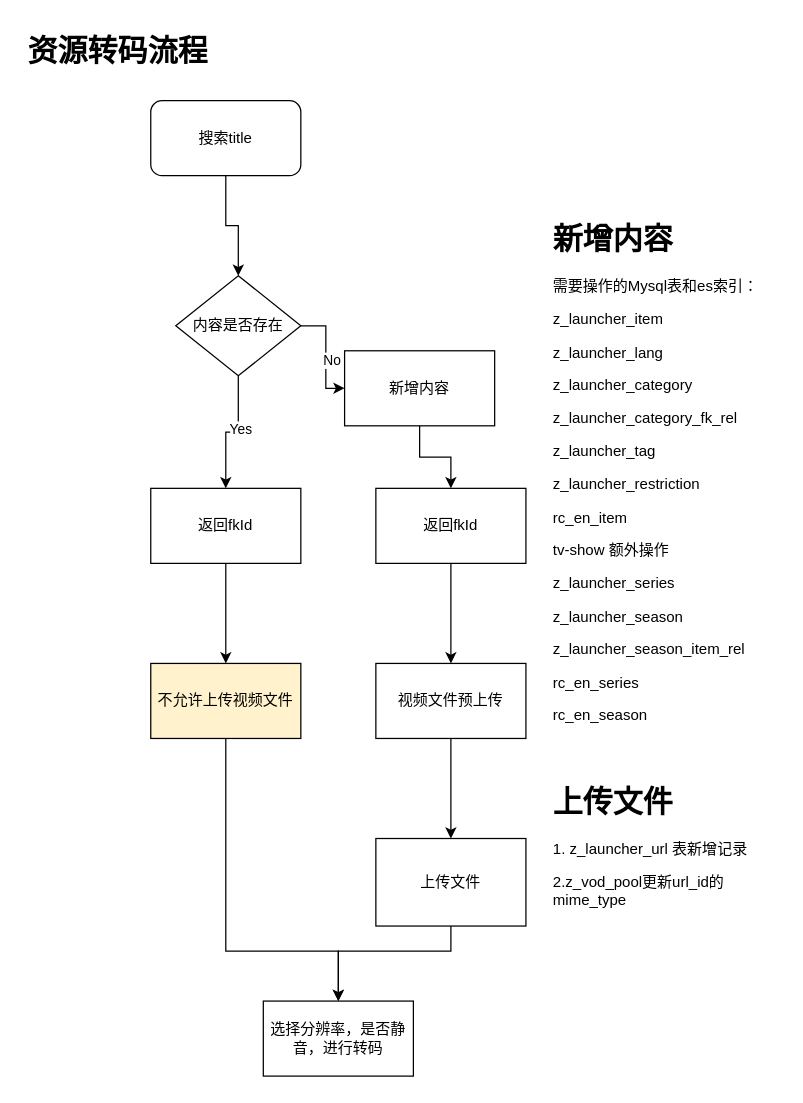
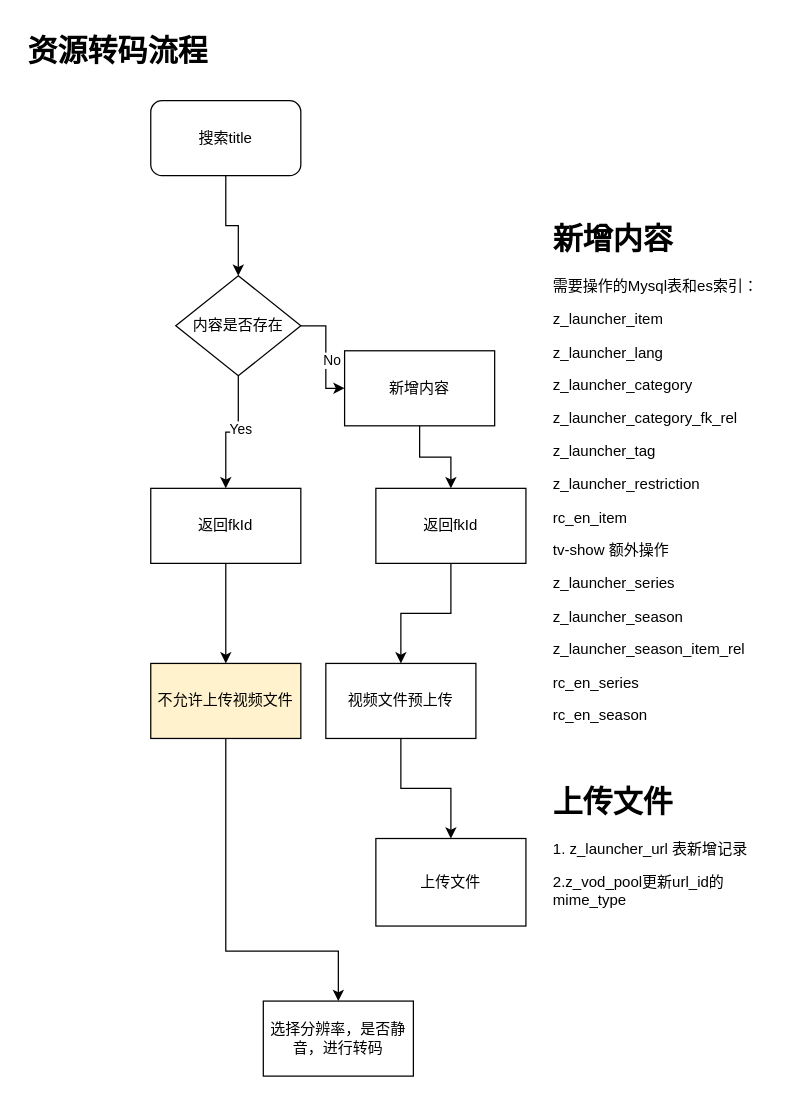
  <mxCell id="0" />
  <mxCell id="1" parent="0" />
  <mxCell id="2" value="" style="edgeStyle=orthogonalEdgeStyle;rounded=0;orthogonalLoop=1;jettySize=auto;html=1;" edge="1" parent="1" source="3" target="8"><mxGeometry relative="1" as="geometry" /></mxCell>
  <mxCell id="3" value="搜索title" style="rounded=1;whiteSpace=wrap;html=1;" vertex="1" parent="1"><mxGeometry x="120" y="80" width="120" height="60" as="geometry" /></mxCell>
  <mxCell id="4" value="" style="edgeStyle=orthogonalEdgeStyle;rounded=0;orthogonalLoop=1;jettySize=auto;html=1;" edge="1" parent="1" source="8" target="12"><mxGeometry relative="1" as="geometry" /></mxCell>
  <mxCell id="5" value="Yes" style="edgeLabel;html=1;align=center;verticalAlign=middle;resizable=0;points=[];" vertex="1" connectable="0" parent="4"><mxGeometry x="-0.156" y="1" relative="1" as="geometry"><mxPoint as="offset" /></mxGeometry></mxCell>
  <mxCell id="6" value="" style="edgeStyle=orthogonalEdgeStyle;rounded=0;orthogonalLoop=1;jettySize=auto;html=1;" edge="1" parent="1" source="8" target="10"><mxGeometry relative="1" as="geometry" /></mxCell>
  <mxCell id="7" value="No" style="edgeLabel;html=1;align=center;verticalAlign=middle;resizable=0;points=[];" vertex="1" connectable="0" parent="6"><mxGeometry x="0.1" y="4" relative="1" as="geometry"><mxPoint as="offset" /></mxGeometry></mxCell>
  <mxCell id="8" value="内容是否存在" style="rhombus;whiteSpace=wrap;html=1;" vertex="1" parent="1"><mxGeometry x="140" y="220" width="100" height="80" as="geometry" /></mxCell>
  <mxCell id="9" value="" style="edgeStyle=orthogonalEdgeStyle;rounded=0;orthogonalLoop=1;jettySize=auto;html=1;" edge="1" parent="1" source="10" target="15"><mxGeometry relative="1" as="geometry" /></mxCell>
  <mxCell id="10" value="新增内容" style="rounded=0;whiteSpace=wrap;html=1;" vertex="1" parent="1"><mxGeometry x="275" y="280" width="120" height="60" as="geometry" /></mxCell>
  <mxCell id="11" value="" style="edgeStyle=orthogonalEdgeStyle;rounded=0;orthogonalLoop=1;jettySize=auto;html=1;" edge="1" parent="1" source="12" target="13"><mxGeometry relative="1" as="geometry" /></mxCell>
  <mxCell id="12" value="返回fkId" style="whiteSpace=wrap;html=1;" vertex="1" parent="1"><mxGeometry x="120" y="390" width="120" height="60" as="geometry" /></mxCell>
  <mxCell id="13" value="不允许上传视频文件" style="whiteSpace=wrap;html=1;fillColor=#fff2cc;" vertex="1" parent="1"><mxGeometry x="120" y="530" width="120" height="60" as="geometry" /></mxCell>
  <mxCell id="14" value="" style="edgeStyle=orthogonalEdgeStyle;rounded=0;orthogonalLoop=1;jettySize=auto;html=1;" edge="1" parent="1" source="15" target="17"><mxGeometry relative="1" as="geometry" /></mxCell>
  <mxCell id="15" value="返回fkId" style="whiteSpace=wrap;html=1;rounded=0;" vertex="1" parent="1"><mxGeometry x="300" y="390" width="120" height="60" as="geometry" /></mxCell>
  <mxCell id="16" value="" style="edgeStyle=orthogonalEdgeStyle;rounded=0;orthogonalLoop=1;jettySize=auto;html=1;" edge="1" parent="1" source="17" target="19"><mxGeometry relative="1" as="geometry" /></mxCell>
- <mxCell id="17" value="视频文件预上传" style="whiteSpace=wrap;html=1;rounded=0;" vertex="1" parent="1"><mxGeometry x="300" y="530" width="120" height="60" as="geometry" /></mxCell>
- <mxCell id="18" style="edgeStyle=orthogonalEdgeStyle;rounded=0;orthogonalLoop=1;jettySize=auto;html=1;entryX=0.5;entryY=0;entryDx=0;entryDy=0;" edge="1" parent="1" source="19" target="22"><mxGeometry relative="1" as="geometry"><Array as="points"><mxPoint x="360" y="760" /><mxPoint x="270" y="760" /></Array></mxGeometry></mxCell>
+ <mxCell id="17" value="视频文件预上传" style="whiteSpace=wrap;html=1;rounded=0;" vertex="1" parent="1"><mxGeometry x="260" y="530" width="120" height="60" as="geometry" /></mxCell>
  <mxCell id="19" value="上传文件" style="whiteSpace=wrap;html=1;rounded=0;" vertex="1" parent="1"><mxGeometry x="300" y="670" width="120" height="70" as="geometry" /></mxCell>
  <mxCell id="20" value="&lt;h1 style=&quot;margin-top: 0px;&quot;&gt;上传文件&lt;/h1&gt;&lt;p&gt;1. z_launcher_url 表新增记录&lt;/p&gt;&lt;p&gt;2.z_vod_pool更新url_id的mime_type&lt;/p&gt;" style="text;html=1;whiteSpace=wrap;overflow=hidden;rounded=0;" vertex="1" parent="1"><mxGeometry x="440" y="620" width="180" height="120" as="geometry" /></mxCell>
  <mxCell id="21" value="&lt;h1 style=&quot;margin-top: 0px;&quot;&gt;资源转码流程&lt;/h1&gt;" style="text;html=1;whiteSpace=wrap;overflow=hidden;rounded=0;" vertex="1" parent="1"><mxGeometry width="180" height="120" as="geometry" x="20" y="20" /></mxCell>
  <mxCell id="22" value="选择分辨率，是否静音，进行转码" style="rounded=0;whiteSpace=wrap;html=1;" vertex="1" parent="1"><mxGeometry x="210" y="800" width="120" height="60" as="geometry" /></mxCell>
  <mxCell id="23" style="edgeStyle=orthogonalEdgeStyle;rounded=0;orthogonalLoop=1;jettySize=auto;html=1;" edge="1" parent="1" source="13"><mxGeometry relative="1" as="geometry"><mxPoint x="270" y="800" as="targetPoint" /><Array as="points"><mxPoint x="180" y="760" /><mxPoint x="270" y="760" /><mxPoint x="270" y="800" /></Array></mxGeometry></mxCell>
  <mxCell id="24" value="&lt;h1 style=&quot;margin-top: 0px;&quot;&gt;新增内容&lt;/h1&gt;&lt;p&gt;需要操作的Mysql表和es索引：&lt;/p&gt;&lt;p&gt;z_launcher_item&lt;/p&gt;&lt;p&gt;z_launcher_lang&lt;/p&gt;&lt;p&gt;z_launcher_category&lt;/p&gt;&lt;p&gt;z_launcher_category_fk_rel&lt;/p&gt;&lt;p&gt;z_launcher_tag&lt;/p&gt;&lt;p&gt;z_launcher_restriction&lt;/p&gt;&lt;p&gt;rc_en_item&lt;/p&gt;&lt;p&gt;tv-show 额外操作&lt;/p&gt;&lt;p&gt;z_launcher_series&lt;/p&gt;&lt;p&gt;z_launcher_season&lt;/p&gt;&lt;p&gt;z_launcher_season_item_rel&lt;/p&gt;&lt;p&gt;rc_en_series&lt;/p&gt;&lt;p&gt;rc_en_season&lt;/p&gt;" style="text;html=1;whiteSpace=wrap;overflow=hidden;rounded=0;" vertex="1" parent="1"><mxGeometry x="440" y="170" width="180" height="430" as="geometry" /></mxCell>
